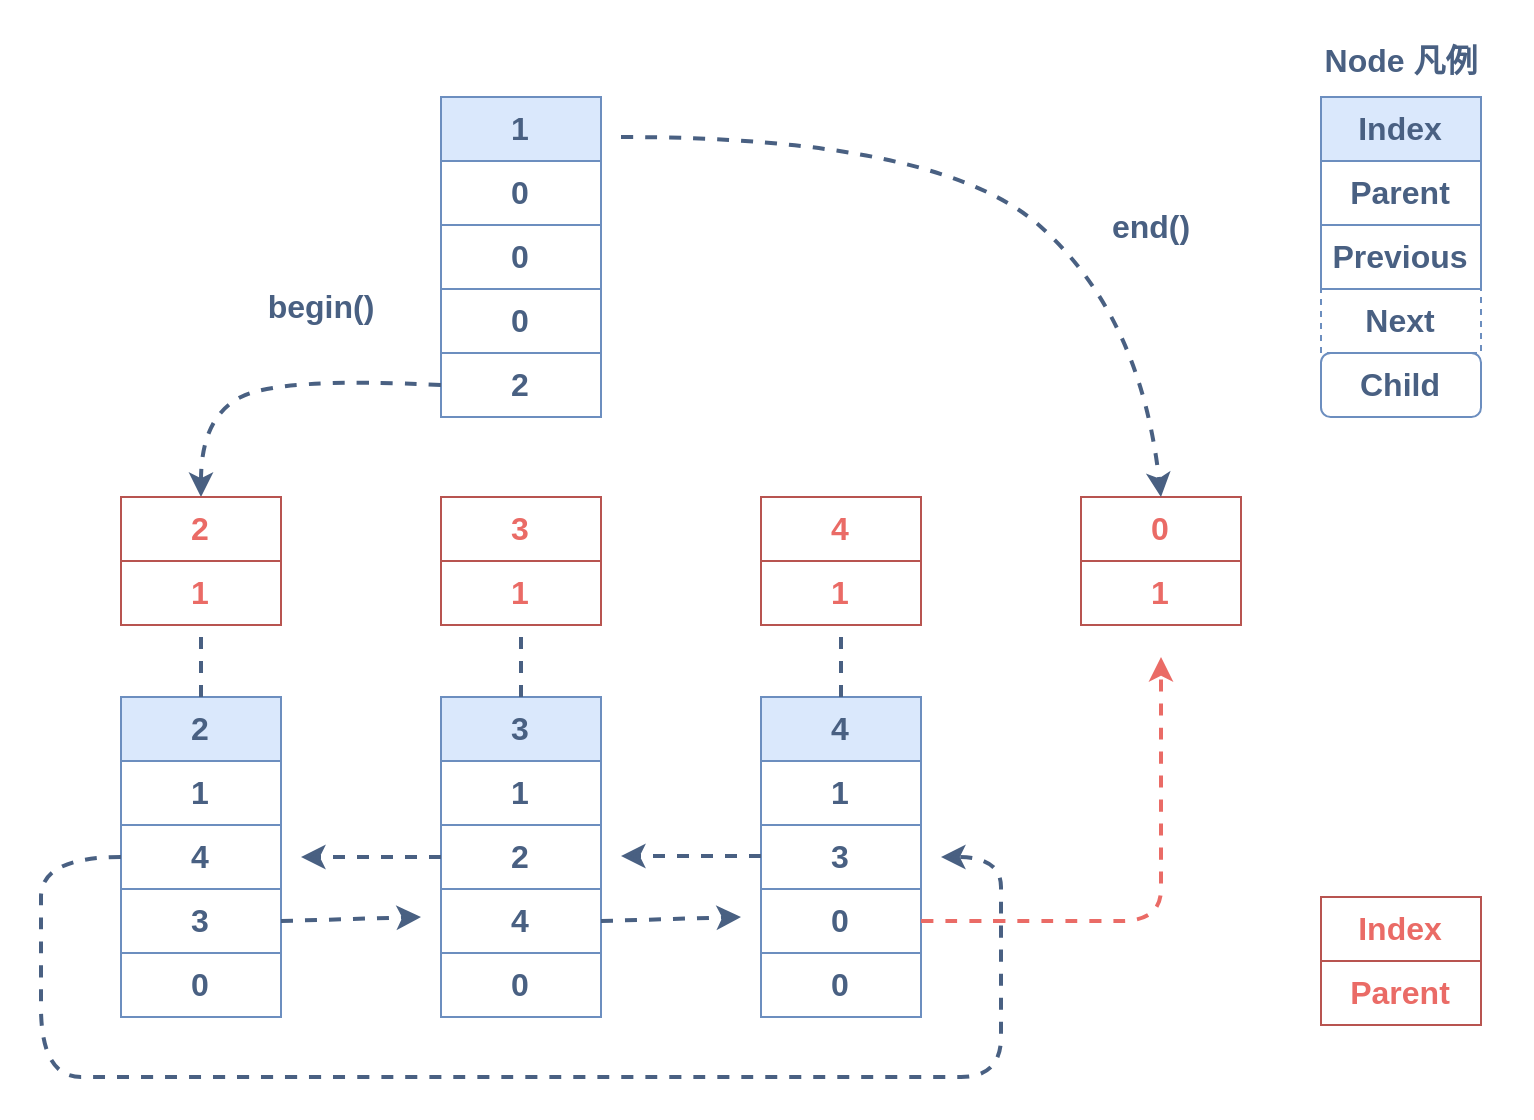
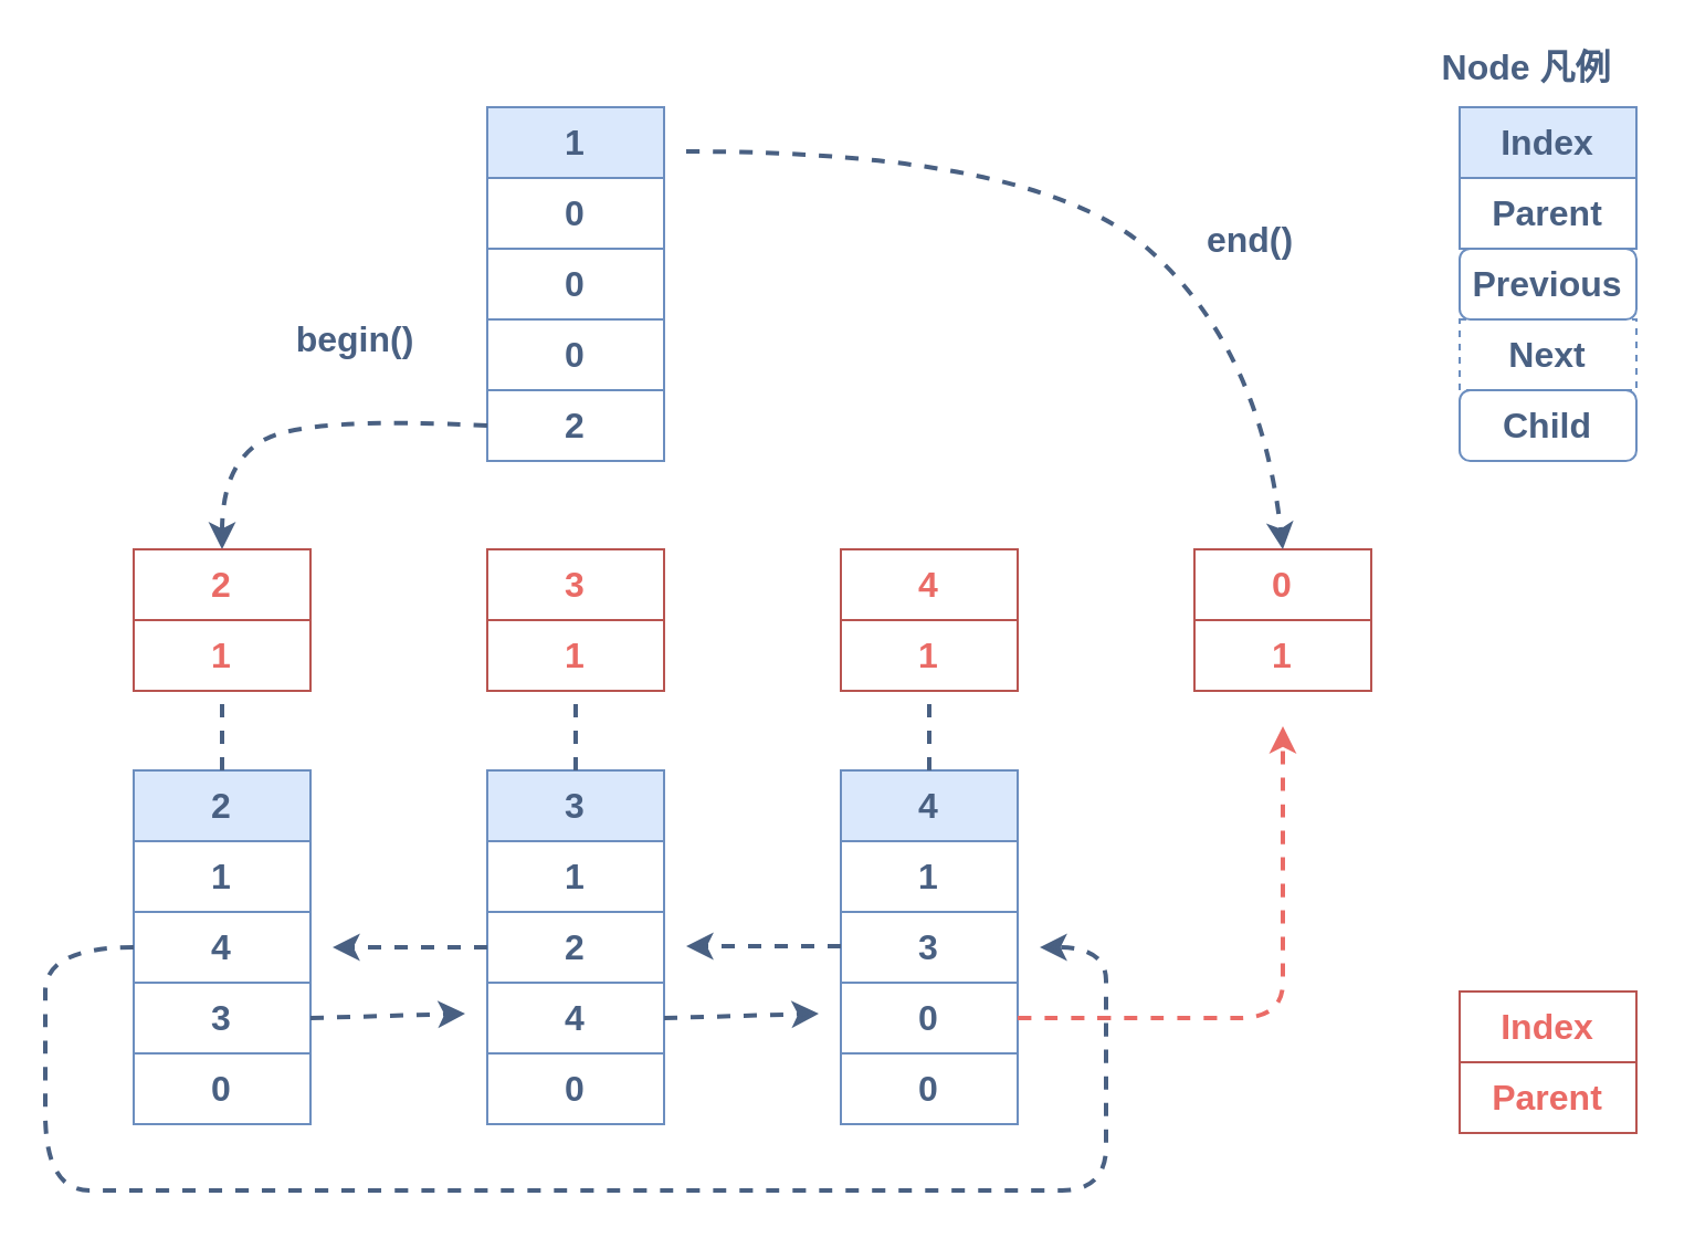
  <mxCell id="0" />
  <mxCell id="1" parent="0" />
  <mxCell id="2" value="" style="group;shadow=0;" parent="1" vertex="1" connectable="0"><mxGeometry x="660" y="48" width="80" height="160" as="geometry" /></mxCell>
  <mxCell id="3" value="&lt;b&gt;&lt;font style=&quot;font-size: 16px&quot; color=&quot;#496082&quot;&gt;Index&lt;/font&gt;&lt;/b&gt;" style="rounded=0;whiteSpace=wrap;html=1;fillColor=#dae8fc;strokeColor=#6c8ebf;shadow=0;" parent="2" vertex="1"><mxGeometry width="80" height="32" as="geometry" /></mxCell>
  <mxCell id="4" value="&lt;b&gt;&lt;font style=&quot;font-size: 16px&quot; color=&quot;#496082&quot;&gt;Parent&lt;/font&gt;&lt;/b&gt;" style="rounded=0;whiteSpace=wrap;html=1;fillColor=none;strokeColor=#6c8ebf;shadow=0;" parent="2" vertex="1"><mxGeometry y="32" width="80" height="32" as="geometry" /></mxCell>
- <mxCell id="5" value="&lt;b&gt;&lt;font style=&quot;font-size: 16px&quot; color=&quot;#496082&quot;&gt;Previous&lt;/font&gt;&lt;/b&gt;" style="rounded=0;whiteSpace=wrap;html=1;fillColor=none;strokeColor=#6c8ebf;shadow=0;" parent="2" vertex="1"><mxGeometry y="64" width="80" height="32" as="geometry" /></mxCell>
+ <mxCell id="5" value="&lt;b&gt;&lt;font style=&quot;font-size: 16px&quot; color=&quot;#496082&quot;&gt;Previous&lt;/font&gt;&lt;/b&gt;" style="whiteSpace=wrap;html=1;fillColor=none;strokeColor=#6c8ebf;shadow=0;rounded=1;" parent="2" vertex="1"><mxGeometry y="64" width="80" height="32" as="geometry" /></mxCell>
  <mxCell id="6" value="&lt;b&gt;&lt;font style=&quot;font-size: 16px&quot; color=&quot;#496082&quot;&gt;Next&lt;/font&gt;&lt;/b&gt;" style="rounded=0;whiteSpace=wrap;html=1;fillColor=none;strokeColor=#6c8ebf;shadow=0;dashed=1;" parent="2" vertex="1"><mxGeometry y="96" width="80" height="32" as="geometry" /></mxCell>
  <mxCell id="7" value="&lt;b&gt;&lt;font style=&quot;font-size: 16px&quot; color=&quot;#496082&quot;&gt;Child&lt;/font&gt;&lt;/b&gt;" style="whiteSpace=wrap;html=1;fillColor=none;strokeColor=#6c8ebf;shadow=0;rounded=1;" parent="2" vertex="1"><mxGeometry y="128" width="80" height="32" as="geometry" /></mxCell>
  <mxCell id="8" value="" style="group;shadow=0;" parent="1" vertex="1" connectable="0"><mxGeometry x="220" y="48" width="80" height="160" as="geometry" /></mxCell>
  <mxCell id="9" value="&lt;b&gt;&lt;font style=&quot;font-size: 16px&quot; color=&quot;#496082&quot;&gt;1&lt;/font&gt;&lt;/b&gt;" style="rounded=0;whiteSpace=wrap;html=1;fillColor=#dae8fc;strokeColor=#6c8ebf;shadow=0;" parent="8" vertex="1"><mxGeometry width="80" height="32" as="geometry" /></mxCell>
  <mxCell id="10" value="&lt;b&gt;&lt;font style=&quot;font-size: 16px&quot; color=&quot;#496082&quot;&gt;0&lt;/font&gt;&lt;/b&gt;" style="rounded=0;whiteSpace=wrap;html=1;fillColor=none;strokeColor=#6c8ebf;shadow=0;" parent="8" vertex="1"><mxGeometry y="32" width="80" height="32" as="geometry" /></mxCell>
  <mxCell id="11" value="&lt;b&gt;&lt;font style=&quot;font-size: 16px&quot; color=&quot;#496082&quot;&gt;0&lt;/font&gt;&lt;/b&gt;" style="rounded=0;whiteSpace=wrap;html=1;fillColor=none;strokeColor=#6c8ebf;shadow=0;" parent="8" vertex="1"><mxGeometry y="64" width="80" height="32" as="geometry" /></mxCell>
  <mxCell id="12" value="&lt;b&gt;&lt;font style=&quot;font-size: 16px&quot; color=&quot;#496082&quot;&gt;0&lt;/font&gt;&lt;/b&gt;" style="rounded=0;whiteSpace=wrap;html=1;fillColor=none;strokeColor=#6c8ebf;shadow=0;" parent="8" vertex="1"><mxGeometry y="96" width="80" height="32" as="geometry" /></mxCell>
  <mxCell id="13" value="&lt;b&gt;&lt;font style=&quot;font-size: 16px&quot; color=&quot;#496082&quot;&gt;2&lt;/font&gt;&lt;/b&gt;" style="rounded=0;whiteSpace=wrap;html=1;fillColor=none;strokeColor=#6c8ebf;shadow=0;" parent="8" vertex="1"><mxGeometry y="128" width="80" height="32" as="geometry" /></mxCell>
  <mxCell id="14" value="" style="group;shadow=0;" parent="1" vertex="1" connectable="0"><mxGeometry x="60" y="348" width="80" height="160" as="geometry" /></mxCell>
  <mxCell id="15" value="&lt;b&gt;&lt;font style=&quot;font-size: 16px&quot; color=&quot;#496082&quot;&gt;2&lt;/font&gt;&lt;/b&gt;" style="rounded=0;whiteSpace=wrap;html=1;fillColor=#dae8fc;strokeColor=#6c8ebf;shadow=0;" parent="14" vertex="1"><mxGeometry width="80" height="32" as="geometry" /></mxCell>
  <mxCell id="16" value="&lt;b&gt;&lt;font style=&quot;font-size: 16px&quot; color=&quot;#496082&quot;&gt;1&lt;/font&gt;&lt;/b&gt;" style="rounded=0;whiteSpace=wrap;html=1;fillColor=none;strokeColor=#6c8ebf;shadow=0;" parent="14" vertex="1"><mxGeometry y="32" width="80" height="32" as="geometry" /></mxCell>
  <mxCell id="17" value="&lt;b&gt;&lt;font style=&quot;font-size: 16px&quot; color=&quot;#496082&quot;&gt;4&lt;/font&gt;&lt;/b&gt;" style="rounded=0;whiteSpace=wrap;html=1;fillColor=none;strokeColor=#6c8ebf;shadow=0;" parent="14" vertex="1"><mxGeometry y="64" width="80" height="32" as="geometry" /></mxCell>
  <mxCell id="18" value="&lt;b&gt;&lt;font style=&quot;font-size: 16px&quot; color=&quot;#496082&quot;&gt;3&lt;/font&gt;&lt;/b&gt;" style="rounded=0;whiteSpace=wrap;html=1;fillColor=none;strokeColor=#6c8ebf;shadow=0;" parent="14" vertex="1"><mxGeometry y="96" width="80" height="32" as="geometry" /></mxCell>
  <mxCell id="19" value="&lt;b&gt;&lt;font style=&quot;font-size: 16px&quot; color=&quot;#496082&quot;&gt;0&lt;/font&gt;&lt;/b&gt;" style="rounded=0;whiteSpace=wrap;html=1;fillColor=none;strokeColor=#6c8ebf;shadow=0;" parent="14" vertex="1"><mxGeometry y="128" width="80" height="32" as="geometry" /></mxCell>
  <mxCell id="20" value="" style="group;shadow=0;" parent="1" vertex="1" connectable="0"><mxGeometry x="220" y="348" width="80" height="160" as="geometry" /></mxCell>
  <mxCell id="21" value="&lt;b&gt;&lt;font style=&quot;font-size: 16px&quot; color=&quot;#496082&quot;&gt;3&lt;/font&gt;&lt;/b&gt;" style="rounded=0;whiteSpace=wrap;html=1;fillColor=#dae8fc;strokeColor=#6c8ebf;shadow=0;" parent="20" vertex="1"><mxGeometry width="80" height="32" as="geometry" /></mxCell>
  <mxCell id="22" value="&lt;b&gt;&lt;font style=&quot;font-size: 16px&quot; color=&quot;#496082&quot;&gt;1&lt;/font&gt;&lt;/b&gt;" style="rounded=0;whiteSpace=wrap;html=1;fillColor=none;strokeColor=#6c8ebf;shadow=0;" parent="20" vertex="1"><mxGeometry y="32" width="80" height="32" as="geometry" /></mxCell>
  <mxCell id="23" value="&lt;b&gt;&lt;font style=&quot;font-size: 16px&quot; color=&quot;#496082&quot;&gt;2&lt;/font&gt;&lt;/b&gt;" style="rounded=0;whiteSpace=wrap;html=1;fillColor=none;strokeColor=#6c8ebf;shadow=0;" parent="20" vertex="1"><mxGeometry y="64" width="80" height="32" as="geometry" /></mxCell>
  <mxCell id="24" value="&lt;b&gt;&lt;font style=&quot;font-size: 16px&quot; color=&quot;#496082&quot;&gt;4&lt;/font&gt;&lt;/b&gt;" style="rounded=0;whiteSpace=wrap;html=1;fillColor=none;strokeColor=#6c8ebf;shadow=0;" parent="20" vertex="1"><mxGeometry y="96" width="80" height="32" as="geometry" /></mxCell>
  <mxCell id="25" value="&lt;b&gt;&lt;font style=&quot;font-size: 16px&quot; color=&quot;#496082&quot;&gt;0&lt;/font&gt;&lt;/b&gt;" style="rounded=0;whiteSpace=wrap;html=1;fillColor=none;strokeColor=#6c8ebf;shadow=0;" parent="20" vertex="1"><mxGeometry y="128" width="80" height="32" as="geometry" /></mxCell>
  <mxCell id="26" value="" style="group;shadow=0;" parent="1" vertex="1" connectable="0"><mxGeometry x="380" y="348" width="80" height="160" as="geometry" /></mxCell>
  <mxCell id="27" value="&lt;b&gt;&lt;font style=&quot;font-size: 16px&quot; color=&quot;#496082&quot;&gt;4&lt;/font&gt;&lt;/b&gt;" style="rounded=0;whiteSpace=wrap;html=1;fillColor=#dae8fc;strokeColor=#6c8ebf;shadow=0;" parent="26" vertex="1"><mxGeometry width="80" height="32" as="geometry" /></mxCell>
  <mxCell id="28" value="&lt;b&gt;&lt;font style=&quot;font-size: 16px&quot; color=&quot;#496082&quot;&gt;1&lt;/font&gt;&lt;/b&gt;" style="rounded=0;whiteSpace=wrap;html=1;fillColor=none;strokeColor=#6c8ebf;shadow=0;" parent="26" vertex="1"><mxGeometry y="32" width="80" height="32" as="geometry" /></mxCell>
  <mxCell id="29" value="&lt;b&gt;&lt;font style=&quot;font-size: 16px&quot; color=&quot;#496082&quot;&gt;3&lt;/font&gt;&lt;/b&gt;" style="rounded=0;whiteSpace=wrap;html=1;fillColor=none;strokeColor=#6c8ebf;shadow=0;" parent="26" vertex="1"><mxGeometry y="64" width="80" height="32" as="geometry" /></mxCell>
  <mxCell id="30" value="&lt;b&gt;&lt;font style=&quot;font-size: 16px&quot; color=&quot;#496082&quot;&gt;0&lt;/font&gt;&lt;/b&gt;" style="rounded=0;whiteSpace=wrap;html=1;fillColor=none;strokeColor=#6c8ebf;shadow=0;" parent="26" vertex="1"><mxGeometry y="96" width="80" height="32" as="geometry" /></mxCell>
  <mxCell id="31" value="&lt;b&gt;&lt;font style=&quot;font-size: 16px&quot; color=&quot;#496082&quot;&gt;0&lt;/font&gt;&lt;/b&gt;" style="rounded=0;whiteSpace=wrap;html=1;fillColor=none;strokeColor=#6c8ebf;shadow=0;" parent="26" vertex="1"><mxGeometry y="128" width="80" height="32" as="geometry" /></mxCell>
  <mxCell id="32" value="" style="curved=1;endArrow=classic;html=1;strokeColor=#496082;dashed=1;strokeWidth=2;exitX=0;exitY=0.5;exitDx=0;exitDy=0;entryX=0.5;entryY=0;entryDx=0;entryDy=0;" parent="1" source="13" target="46" edge="1"><mxGeometry width="50" height="50" relative="1" as="geometry"><mxPoint x="60" y="478" as="sourcePoint" /><mxPoint x="40" y="188" as="targetPoint" /><Array as="points"><mxPoint x="140" y="188" /><mxPoint x="100" y="208" /></Array></mxGeometry></mxCell>
  <mxCell id="33" value="" style="endArrow=classic;html=1;dashed=1;strokeColor=#496082;strokeWidth=2;exitX=1;exitY=0.5;exitDx=0;exitDy=0;" parent="1" source="18" edge="1"><mxGeometry width="50" height="50" relative="1" as="geometry"><mxPoint x="60" y="578" as="sourcePoint" /><mxPoint x="210" y="458" as="targetPoint" /></mxGeometry></mxCell>
  <mxCell id="34" value="" style="endArrow=classic;html=1;dashed=1;strokeColor=#496082;strokeWidth=2;exitX=1;exitY=0.5;exitDx=0;exitDy=0;" parent="1" edge="1"><mxGeometry width="50" height="50" relative="1" as="geometry"><mxPoint x="300" y="460" as="sourcePoint" /><mxPoint x="370" y="458" as="targetPoint" /></mxGeometry></mxCell>
  <mxCell id="35" value="" style="endArrow=classic;html=1;dashed=1;strokeColor=#496082;strokeWidth=2;exitX=0;exitY=0.5;exitDx=0;exitDy=0;" parent="1" source="23" edge="1"><mxGeometry width="50" height="50" relative="1" as="geometry"><mxPoint x="60" y="578" as="sourcePoint" /><mxPoint x="150" y="428" as="targetPoint" /></mxGeometry></mxCell>
  <mxCell id="36" value="" style="endArrow=classic;html=1;dashed=1;strokeColor=#496082;strokeWidth=2;exitX=0;exitY=0.5;exitDx=0;exitDy=0;" parent="1" edge="1"><mxGeometry width="50" height="50" relative="1" as="geometry"><mxPoint x="380" y="427.5" as="sourcePoint" /><mxPoint x="310" y="427.5" as="targetPoint" /></mxGeometry></mxCell>
  <mxCell id="37" value="&lt;font style=&quot;font-size: 16px&quot; color=&quot;#496082&quot;&gt;&lt;b&gt;begin()&lt;/b&gt;&lt;/font&gt;" style="text;html=1;align=center;verticalAlign=middle;resizable=0;points=[];autosize=1;" parent="1" vertex="1"><mxGeometry x="125" y="143" width="70" height="20" as="geometry" /></mxCell>
  <mxCell id="38" value="" style="group;shadow=0;fillColor=none;" parent="1" vertex="1" connectable="0"><mxGeometry x="540" y="248" width="80" height="160" as="geometry" /></mxCell>
  <mxCell id="39" value="&lt;b&gt;&lt;font style=&quot;font-size: 16px&quot; color=&quot;#ea6b66&quot;&gt;0&lt;/font&gt;&lt;/b&gt;" style="rounded=0;whiteSpace=wrap;html=1;fillColor=none;strokeColor=#b85450;shadow=0;" parent="38" vertex="1"><mxGeometry width="80" height="32" as="geometry" /></mxCell>
  <mxCell id="40" value="&lt;b&gt;&lt;font style=&quot;font-size: 16px&quot; color=&quot;#ea6b66&quot;&gt;1&lt;/font&gt;&lt;/b&gt;" style="rounded=0;whiteSpace=wrap;html=1;fillColor=none;strokeColor=#b85450;shadow=0;" parent="38" vertex="1"><mxGeometry y="32" width="80" height="32" as="geometry" /></mxCell>
  <mxCell id="41" value="" style="curved=1;endArrow=classic;html=1;dashed=1;strokeColor=#496082;strokeWidth=2;entryX=0.5;entryY=0;entryDx=0;entryDy=0;" parent="1" target="39" edge="1"><mxGeometry width="50" height="50" relative="1" as="geometry"><mxPoint x="310" y="68" as="sourcePoint" /><mxPoint x="110" y="528" as="targetPoint" /><Array as="points"><mxPoint x="470" y="68" /><mxPoint x="570" y="158" /></Array></mxGeometry></mxCell>
- <mxCell id="42" value="&lt;font color=&quot;#496082&quot; style=&quot;font-size: 16px&quot;&gt;&lt;b&gt;&lt;font style=&quot;font-size: 16px&quot;&gt;end&lt;/font&gt;()&lt;/b&gt;&lt;/font&gt;" style="text;html=1;align=center;verticalAlign=middle;resizable=0;points=[];autosize=1;" parent="1" vertex="1"><mxGeometry x="550" y="103" width="50" height="20" as="geometry" /></mxCell>
- <mxCell id="43" value="&lt;b&gt;&lt;font style=&quot;font-size: 16px&quot; color=&quot;#496082&quot;&gt;Node 凡例&lt;/font&gt;&lt;/b&gt;" style="text;html=1;align=center;verticalAlign=middle;resizable=0;points=[];autosize=1;" parent="1" vertex="1"><mxGeometry x="655" y="20" width="90" height="20" as="geometry" /></mxCell>
+ <mxCell id="42" value="&lt;font color=&quot;#496082&quot; style=&quot;font-size: 16px&quot;&gt;&lt;b&gt;&lt;font style=&quot;font-size: 16px&quot;&gt;end&lt;/font&gt;()&lt;/b&gt;&lt;/font&gt;" style="text;html=1;align=center;verticalAlign=middle;resizable=0;points=[];autosize=1;" parent="1" vertex="1"><mxGeometry x="540" y="98" width="50" height="20" as="geometry" /></mxCell>
+ <mxCell id="43" value="&lt;b&gt;&lt;font style=&quot;font-size: 16px&quot; color=&quot;#496082&quot;&gt;Node 凡例&lt;/font&gt;&lt;/b&gt;" style="text;html=1;align=center;verticalAlign=middle;resizable=0;points=[];autosize=1;" parent="1" vertex="1"><mxGeometry x="645" y="20" width="90" height="20" as="geometry" /></mxCell>
  <mxCell id="44" value="&lt;b&gt;&lt;font style=&quot;font-size: 16px&quot; color=&quot;#ea6b66&quot;&gt;Index&lt;/font&gt;&lt;/b&gt;" style="rounded=0;whiteSpace=wrap;html=1;fillColor=none;strokeColor=#b85450;shadow=0;" parent="1" vertex="1"><mxGeometry x="660" y="448" width="80" height="32" as="geometry" /></mxCell>
  <mxCell id="45" value="&lt;b&gt;&lt;font style=&quot;font-size: 16px&quot; color=&quot;#ea6b66&quot;&gt;Parent&lt;/font&gt;&lt;/b&gt;" style="rounded=0;whiteSpace=wrap;html=1;fillColor=none;strokeColor=#b85450;shadow=0;" parent="1" vertex="1"><mxGeometry x="660" y="480" width="80" height="32" as="geometry" /></mxCell>
  <mxCell id="46" value="&lt;b&gt;&lt;font style=&quot;font-size: 16px&quot; color=&quot;#ea6b66&quot;&gt;2&lt;/font&gt;&lt;/b&gt;" style="rounded=0;whiteSpace=wrap;html=1;fillColor=none;strokeColor=#b85450;shadow=0;" parent="1" vertex="1"><mxGeometry x="60" y="248" width="80" height="32" as="geometry" /></mxCell>
  <mxCell id="47" value="&lt;b&gt;&lt;font style=&quot;font-size: 16px&quot; color=&quot;#ea6b66&quot;&gt;1&lt;/font&gt;&lt;/b&gt;" style="rounded=0;whiteSpace=wrap;html=1;fillColor=none;strokeColor=#b85450;shadow=0;" parent="1" vertex="1"><mxGeometry x="60" y="280" width="80" height="32" as="geometry" /></mxCell>
  <mxCell id="48" value="&lt;b&gt;&lt;font style=&quot;font-size: 16px&quot; color=&quot;#ea6b66&quot;&gt;3&lt;/font&gt;&lt;/b&gt;" style="rounded=0;whiteSpace=wrap;html=1;fillColor=none;strokeColor=#b85450;shadow=0;" parent="1" vertex="1"><mxGeometry x="220" y="248" width="80" height="32" as="geometry" /></mxCell>
  <mxCell id="49" value="&lt;b&gt;&lt;font style=&quot;font-size: 16px&quot; color=&quot;#ea6b66&quot;&gt;1&lt;/font&gt;&lt;/b&gt;" style="rounded=0;whiteSpace=wrap;html=1;fillColor=none;strokeColor=#b85450;shadow=0;" parent="1" vertex="1"><mxGeometry x="220" y="280" width="80" height="32" as="geometry" /></mxCell>
  <mxCell id="50" value="&lt;b&gt;&lt;font style=&quot;font-size: 16px&quot; color=&quot;#ea6b66&quot;&gt;4&lt;/font&gt;&lt;/b&gt;" style="rounded=0;whiteSpace=wrap;html=1;fillColor=none;strokeColor=#b85450;shadow=0;" parent="1" vertex="1"><mxGeometry x="380" y="248" width="80" height="32" as="geometry" /></mxCell>
  <mxCell id="51" value="&lt;b&gt;&lt;font style=&quot;font-size: 16px&quot; color=&quot;#ea6b66&quot;&gt;1&lt;/font&gt;&lt;/b&gt;" style="rounded=0;whiteSpace=wrap;html=1;fillColor=none;strokeColor=#b85450;shadow=0;" parent="1" vertex="1"><mxGeometry x="380" y="280" width="80" height="32" as="geometry" /></mxCell>
  <mxCell id="52" value="" style="endArrow=none;dashed=1;html=1;strokeColor=#496082;strokeWidth=2;entryX=0.5;entryY=1;entryDx=0;entryDy=0;exitX=0.5;exitY=0;exitDx=0;exitDy=0;" parent="1" source="15" target="47" edge="1"><mxGeometry width="50" height="50" relative="1" as="geometry"><mxPoint x="40" y="588" as="sourcePoint" /><mxPoint x="90" y="538" as="targetPoint" /></mxGeometry></mxCell>
  <mxCell id="53" value="" style="endArrow=none;dashed=1;html=1;strokeColor=#496082;strokeWidth=2;entryX=0.5;entryY=1;entryDx=0;entryDy=0;exitX=0.5;exitY=0;exitDx=0;exitDy=0;" parent="1" source="21" target="49" edge="1"><mxGeometry width="50" height="50" relative="1" as="geometry"><mxPoint x="60" y="588" as="sourcePoint" /><mxPoint x="110" y="538" as="targetPoint" /></mxGeometry></mxCell>
  <mxCell id="54" value="" style="endArrow=none;dashed=1;html=1;strokeColor=#496082;strokeWidth=2;entryX=0.5;entryY=1;entryDx=0;entryDy=0;" parent="1" source="27" target="51" edge="1"><mxGeometry width="50" height="50" relative="1" as="geometry"><mxPoint x="60" y="588" as="sourcePoint" /><mxPoint x="110" y="538" as="targetPoint" /></mxGeometry></mxCell>
  <mxCell id="55" value="" style="curved=1;endArrow=classic;html=1;dashed=1;strokeColor=#496082;strokeWidth=2;exitX=0;exitY=0.5;exitDx=0;exitDy=0;" parent="1" source="17" edge="1"><mxGeometry width="50" height="50" relative="1" as="geometry"><mxPoint x="60" y="588" as="sourcePoint" /><mxPoint x="470" y="428" as="targetPoint" /><Array as="points"><mxPoint x="20" y="428" /><mxPoint x="20" y="468" /><mxPoint x="20" y="538" /><mxPoint x="60" y="538" /><mxPoint x="290" y="538" /><mxPoint x="460" y="538" /><mxPoint x="500" y="538" /><mxPoint x="500" y="498" /><mxPoint x="500" y="458" /><mxPoint x="500" y="428" /></Array></mxGeometry></mxCell>
  <mxCell id="56" value="" style="curved=1;endArrow=classic;html=1;dashed=1;strokeColor=#EA6B66;strokeWidth=2;exitX=1;exitY=0.5;exitDx=0;exitDy=0;" parent="1" source="30" edge="1"><mxGeometry width="50" height="50" relative="1" as="geometry"><mxPoint x="20" y="608" as="sourcePoint" /><mxPoint x="580" y="328" as="targetPoint" /><Array as="points"><mxPoint x="540" y="460" /><mxPoint x="580" y="460" /><mxPoint x="580" y="428" /></Array></mxGeometry></mxCell>
